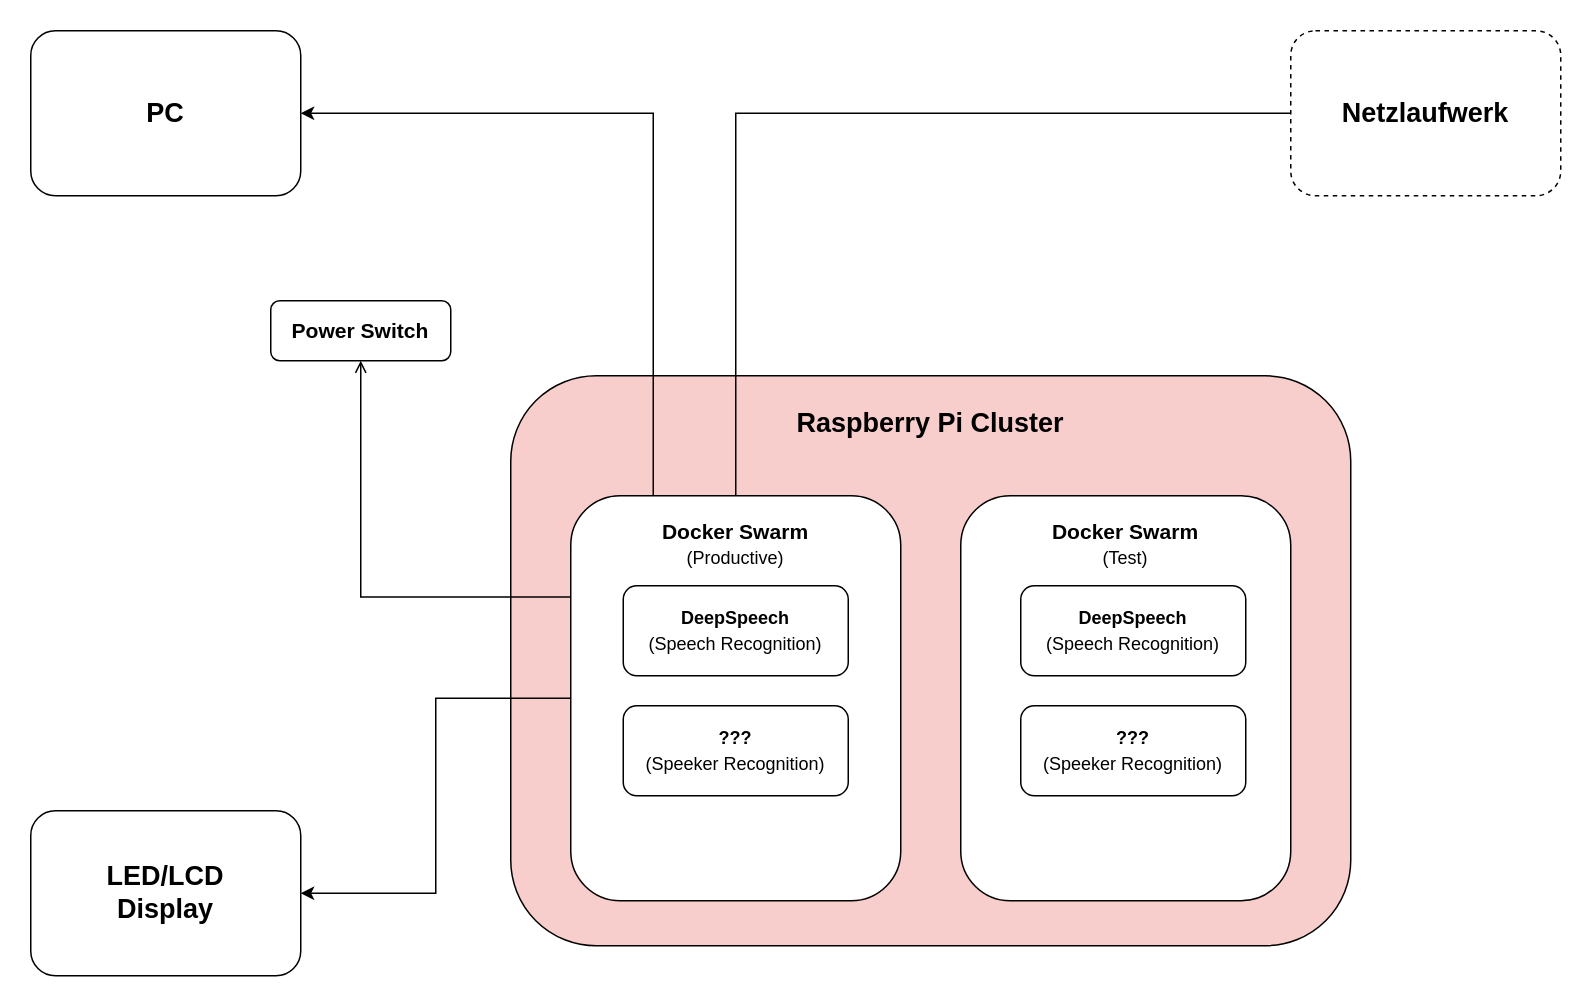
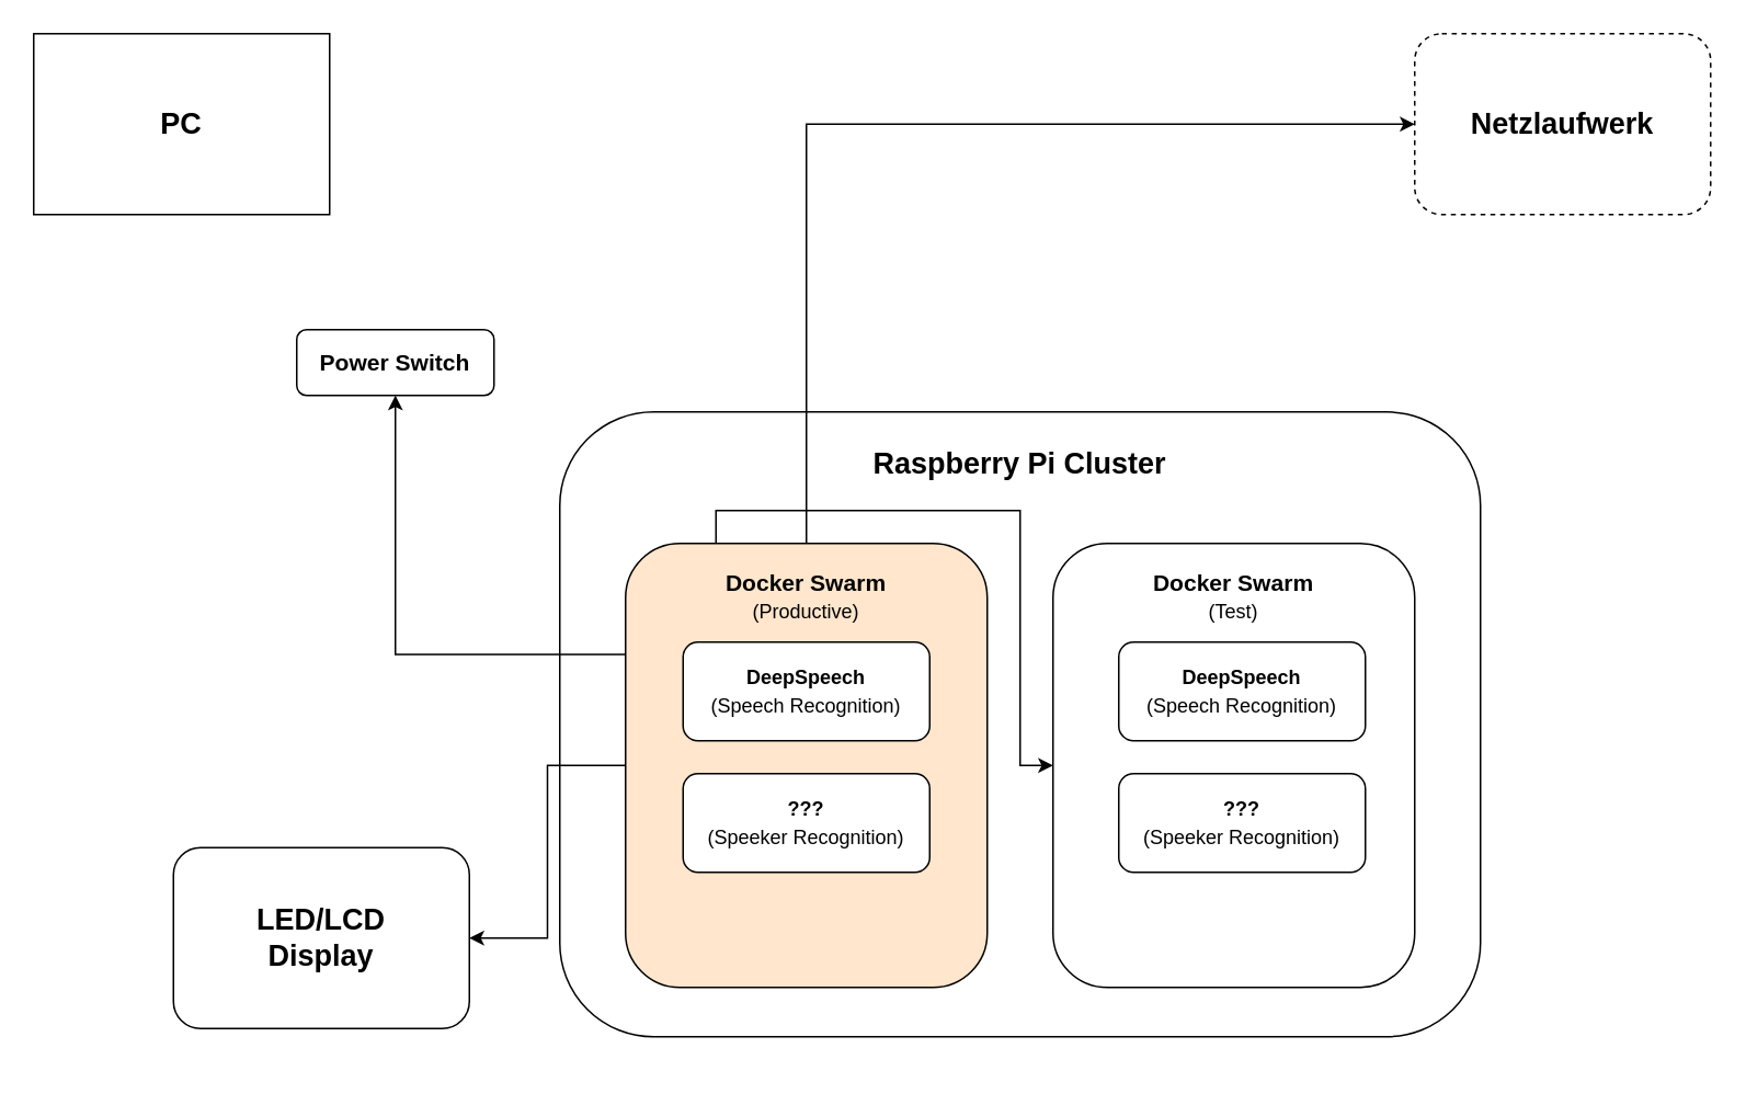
  <mxCell id="0" />
  <mxCell id="1" parent="0" />
- <mxCell id="2" value="&lt;h2&gt;Raspberry Pi Cluster&lt;/h2&gt;" style="rounded=1;whiteSpace=wrap;html=1;verticalAlign=top;fillColor=#f8cecc;" parent="1" vertex="1"><mxGeometry x="340" y="250" width="560" height="380" as="geometry" /></mxCell>
- <mxCell id="3" value="&lt;h2&gt;PC&lt;/h2&gt;" style="rounded=1;whiteSpace=wrap;html=1;verticalAlign=middle;" parent="1" vertex="1"><mxGeometry x="20" y="20" width="180" height="110" as="geometry" /></mxCell>
+ <mxCell id="2" value="&lt;h2&gt;Raspberry Pi Cluster&lt;/h2&gt;" style="rounded=1;whiteSpace=wrap;html=1;verticalAlign=top;" parent="1" vertex="1"><mxGeometry x="340" y="250" width="560" height="380" as="geometry" /></mxCell>
+ <mxCell id="3" value="&lt;h2&gt;PC&lt;/h2&gt;" style="whiteSpace=wrap;html=1;verticalAlign=middle;rounded=0;" parent="1" vertex="1"><mxGeometry x="20" y="20" width="180" height="110" as="geometry" /></mxCell>
  <mxCell id="4" style="edgeStyle=orthogonalEdgeStyle;rounded=0;orthogonalLoop=1;jettySize=auto;html=1;exitX=0;exitY=0.5;exitDx=0;exitDy=0;entryX=1;entryY=0.5;entryDx=0;entryDy=0;" parent="1" source="8" target="9" edge="1"><mxGeometry relative="1" as="geometry" /></mxCell>
- <mxCell id="5" style="edgeStyle=orthogonalEdgeStyle;rounded=0;orthogonalLoop=1;jettySize=auto;html=1;exitX=0.25;exitY=0;exitDx=0;exitDy=0;entryX=1;entryY=0.5;entryDx=0;entryDy=0;" parent="1" source="8" target="3" edge="1"><mxGeometry relative="1" as="geometry" /></mxCell>
- <mxCell id="6" style="edgeStyle=orthogonalEdgeStyle;rounded=0;orthogonalLoop=1;jettySize=auto;html=1;exitX=0.5;exitY=0;exitDx=0;exitDy=0;entryX=0;entryY=0.5;entryDx=0;entryDy=0;endArrow=none;" parent="1" source="8" target="12" edge="1"><mxGeometry relative="1" as="geometry" /></mxCell>
- <mxCell id="7" style="edgeStyle=orthogonalEdgeStyle;rounded=0;orthogonalLoop=1;jettySize=auto;html=1;exitX=0;exitY=0.25;exitDx=0;exitDy=0;entryX=0.5;entryY=1;entryDx=0;entryDy=0;endArrow=open;" parent="1" source="8" target="13" edge="1"><mxGeometry relative="1" as="geometry" /></mxCell>
- <mxCell id="8" value="&lt;h3 style=&quot;line-height: 50%&quot;&gt;Docker Swarm&lt;/h3&gt;&lt;div style=&quot;line-height: 0%&quot;&gt;(Productive)&lt;br&gt;&lt;/div&gt;" style="rounded=1;whiteSpace=wrap;html=1;verticalAlign=top;" parent="1" vertex="1"><mxGeometry x="380" y="330" width="220" height="270" as="geometry" /></mxCell>
- <mxCell id="9" value="&lt;h2&gt;LED/LCD&lt;br&gt;Display&lt;/h2&gt;" style="rounded=1;whiteSpace=wrap;html=1;" parent="1" vertex="1"><mxGeometry x="20" y="540" width="180" height="110" as="geometry" /></mxCell>
+ <mxCell id="5" style="edgeStyle=orthogonalEdgeStyle;rounded=0;orthogonalLoop=1;jettySize=auto;html=1;exitX=0.25;exitY=0;exitDx=0;exitDy=0;" parent="1" source="8" target="14" edge="1"><mxGeometry relative="1" as="geometry" /></mxCell>
+ <mxCell id="6" style="edgeStyle=orthogonalEdgeStyle;rounded=0;orthogonalLoop=1;jettySize=auto;html=1;exitX=0.5;exitY=0;exitDx=0;exitDy=0;entryX=0;entryY=0.5;entryDx=0;entryDy=0;" parent="1" source="8" target="12" edge="1"><mxGeometry relative="1" as="geometry" /></mxCell>
+ <mxCell id="7" style="edgeStyle=orthogonalEdgeStyle;rounded=0;orthogonalLoop=1;jettySize=auto;html=1;exitX=0;exitY=0.25;exitDx=0;exitDy=0;entryX=0.5;entryY=1;entryDx=0;entryDy=0;" parent="1" source="8" target="13" edge="1"><mxGeometry relative="1" as="geometry" /></mxCell>
+ <mxCell id="8" value="&lt;h3 style=&quot;line-height: 50%&quot;&gt;Docker Swarm&lt;/h3&gt;&lt;div style=&quot;line-height: 0%&quot;&gt;(Productive)&lt;br&gt;&lt;/div&gt;" style="rounded=1;whiteSpace=wrap;html=1;verticalAlign=top;fillColor=#ffe6cc;" parent="1" vertex="1"><mxGeometry x="380" y="330" width="220" height="270" as="geometry" /></mxCell>
+ <mxCell id="9" value="&lt;h2&gt;LED/LCD&lt;br&gt;Display&lt;/h2&gt;" style="rounded=1;whiteSpace=wrap;html=1;" parent="1" vertex="1"><mxGeometry x="105" y="515" width="180" height="110" as="geometry" /></mxCell>
  <mxCell id="10" value="&lt;p style=&quot;line-height: 50%&quot;&gt;&lt;b&gt;DeepSpeech&lt;/b&gt;&lt;/p&gt;&lt;p style=&quot;line-height: 40%&quot;&gt;(Speech Recognition)&lt;/p&gt;" style="rounded=1;whiteSpace=wrap;html=1;" parent="1" vertex="1"><mxGeometry x="415" y="390" width="150" height="60" as="geometry" /></mxCell>
  <mxCell id="11" value="&lt;p style=&quot;line-height: 50%&quot;&gt;&lt;b&gt;???&lt;/b&gt;&lt;br&gt;&lt;/p&gt;&lt;p style=&quot;line-height: 40%&quot;&gt;(Speeker Recognition)&lt;/p&gt;" style="rounded=1;whiteSpace=wrap;html=1;" parent="1" vertex="1"><mxGeometry x="415" y="470" width="150" height="60" as="geometry" /></mxCell>
  <mxCell id="12" value="&lt;h2&gt;Netzlaufwerk&lt;/h2&gt;" style="rounded=1;whiteSpace=wrap;html=1;dashed=1;" parent="1" vertex="1"><mxGeometry x="860" y="20" width="180" height="110" as="geometry" /></mxCell>
  <mxCell id="13" value="&lt;h3&gt;Power Switch&lt;/h3&gt;" style="rounded=1;whiteSpace=wrap;html=1;" parent="1" vertex="1"><mxGeometry x="180" y="200" width="120" height="40" as="geometry" /></mxCell>
  <mxCell id="14" value="&lt;h3 style=&quot;line-height: 50%&quot;&gt;Docker Swarm&lt;/h3&gt;&lt;div style=&quot;line-height: 0%&quot;&gt;(Test)&lt;br&gt;&lt;/div&gt;" style="rounded=1;whiteSpace=wrap;html=1;verticalAlign=top;" parent="1" vertex="1"><mxGeometry x="640" y="330" width="220" height="270" as="geometry" /></mxCell>
  <mxCell id="15" value="&lt;p style=&quot;line-height: 50%&quot;&gt;&lt;b&gt;DeepSpeech&lt;/b&gt;&lt;/p&gt;&lt;p style=&quot;line-height: 40%&quot;&gt;(Speech Recognition)&lt;/p&gt;" style="rounded=1;whiteSpace=wrap;html=1;" parent="1" vertex="1"><mxGeometry x="680" y="390" width="150" height="60" as="geometry" /></mxCell>
  <mxCell id="16" value="&lt;p style=&quot;line-height: 50%&quot;&gt;&lt;b&gt;???&lt;/b&gt;&lt;br&gt;&lt;/p&gt;&lt;p style=&quot;line-height: 40%&quot;&gt;(Speeker Recognition)&lt;/p&gt;" style="rounded=1;whiteSpace=wrap;html=1;" parent="1" vertex="1"><mxGeometry x="680" y="470" width="150" height="60" as="geometry" /></mxCell>
